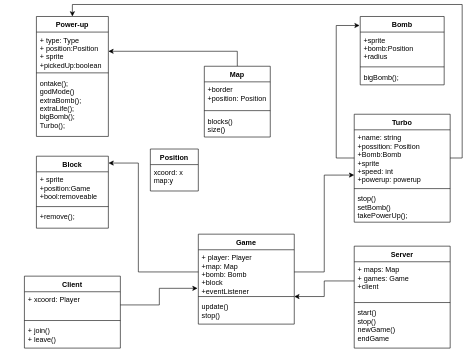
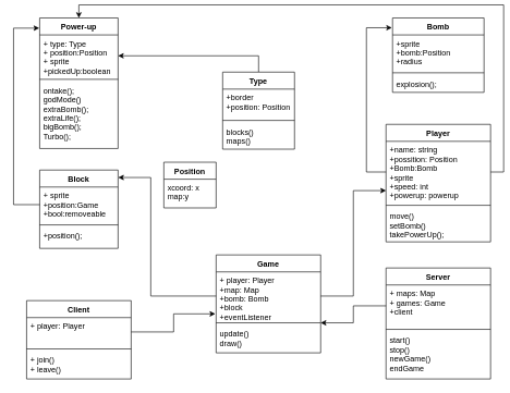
  <mxCell id="0" />
  <mxCell id="1" parent="0" />
  <mxCell id="2" value="Position" style="swimlane;fontStyle=1;childLayout=stackLayout;horizontal=1;startSize=26;fillColor=none;horizontalStack=0;resizeParent=1;resizeParentMax=0;resizeLast=0;collapsible=1;marginBottom=0;" vertex="1" parent="1"><mxGeometry x="250" y="241" width="80" height="70" as="geometry" /></mxCell>
  <mxCell id="3" value="xcoord: x&#10;map:y&#10;&#10;" style="text;strokeColor=none;fillColor=none;align=left;verticalAlign=top;spacingLeft=4;spacingRight=4;overflow=hidden;rotatable=0;points=[[0,0.5],[1,0.5]];portConstraint=eastwest;" vertex="1" parent="2"><mxGeometry y="26" width="80" height="44" as="geometry" /></mxCell>
  <mxCell id="4" style="edgeStyle=orthogonalEdgeStyle;rounded=0;orthogonalLoop=1;jettySize=auto;html=1;exitX=0.5;exitY=0;exitDx=0;exitDy=0;entryX=1;entryY=0.5;entryDx=0;entryDy=0;" edge="1" parent="1" source="5" target="14"><mxGeometry relative="1" as="geometry" /></mxCell>
- <mxCell id="5" value="Map" style="swimlane;fontStyle=1;align=center;verticalAlign=top;childLayout=stackLayout;horizontal=1;startSize=26;horizontalStack=0;resizeParent=1;resizeParentMax=0;resizeLast=0;collapsible=1;marginBottom=0;" parent="1" vertex="1"><mxGeometry x="340" y="103" width="110" height="118" as="geometry" /></mxCell>
+ <mxCell id="5" value="Type" style="swimlane;fontStyle=1;align=center;verticalAlign=top;childLayout=stackLayout;horizontal=1;startSize=26;horizontalStack=0;resizeParent=1;resizeParentMax=0;resizeLast=0;collapsible=1;marginBottom=0;" parent="1" vertex="1"><mxGeometry x="340" y="103" width="110" height="118" as="geometry" /></mxCell>
  <mxCell id="6" value="+border&#10;+position: Position&#10;" style="text;strokeColor=none;fillColor=none;align=left;verticalAlign=top;spacingLeft=4;spacingRight=4;overflow=hidden;rotatable=0;points=[[0,0.5],[1,0.5]];portConstraint=eastwest;" parent="5" vertex="1"><mxGeometry y="26" width="110" height="44" as="geometry" /></mxCell>
  <mxCell id="7" value="" style="line;strokeWidth=1;fillColor=none;align=left;verticalAlign=middle;spacingTop=-1;spacingLeft=3;spacingRight=3;rotatable=0;labelPosition=right;points=[];portConstraint=eastwest;" parent="5" vertex="1"><mxGeometry y="70" width="110" height="8" as="geometry" /></mxCell>
- <mxCell id="8" value="blocks()&#10;size()&#10;&#10;" style="text;strokeColor=none;fillColor=none;align=left;verticalAlign=top;spacingLeft=4;spacingRight=4;overflow=hidden;rotatable=0;points=[[0,0.5],[1,0.5]];portConstraint=eastwest;" parent="5" vertex="1"><mxGeometry y="78" width="110" height="40" as="geometry" /></mxCell>
+ <mxCell id="8" value="blocks()&#10;maps()&#10;&#10;" style="text;strokeColor=none;fillColor=none;align=left;verticalAlign=top;spacingLeft=4;spacingRight=4;overflow=hidden;rotatable=0;points=[[0,0.5],[1,0.5]];portConstraint=eastwest;" parent="5" vertex="1"><mxGeometry y="78" width="110" height="40" as="geometry" /></mxCell>
  <mxCell id="9" value="Block" style="swimlane;fontStyle=1;align=center;verticalAlign=top;childLayout=stackLayout;horizontal=1;startSize=26;horizontalStack=0;resizeParent=1;resizeParentMax=0;resizeLast=0;collapsible=1;marginBottom=0;" parent="1" vertex="1"><mxGeometry x="60" y="253" width="120" height="120" as="geometry"><mxRectangle x="230" y="400" width="70" height="26" as="alternateBounds" /></mxGeometry></mxCell>
  <mxCell id="10" value="+ sprite&#10;+position:Game&#10;+bool:removeable&#10;" style="text;strokeColor=none;fillColor=none;align=left;verticalAlign=top;spacingLeft=4;spacingRight=4;overflow=hidden;rotatable=0;points=[[0,0.5],[1,0.5]];portConstraint=eastwest;" parent="9" vertex="1"><mxGeometry y="26" width="120" height="54" as="geometry" /></mxCell>
  <mxCell id="11" value="" style="line;strokeWidth=1;fillColor=none;align=left;verticalAlign=middle;spacingTop=-1;spacingLeft=3;spacingRight=3;rotatable=0;labelPosition=right;points=[];portConstraint=eastwest;" vertex="1" parent="9"><mxGeometry y="80" width="120" height="8" as="geometry" /></mxCell>
- <mxCell id="12" value="+remove();&#10;&#10;&#10;" style="text;strokeColor=none;fillColor=none;align=left;verticalAlign=top;spacingLeft=4;spacingRight=4;overflow=hidden;rotatable=0;points=[[0,0.5],[1,0.5]];portConstraint=eastwest;" vertex="1" parent="9"><mxGeometry y="88" width="120" height="32" as="geometry" /></mxCell>
+ <mxCell id="12" value="+position();&#10;&#10;&#10;" style="text;strokeColor=none;fillColor=none;align=left;verticalAlign=top;spacingLeft=4;spacingRight=4;overflow=hidden;rotatable=0;points=[[0,0.5],[1,0.5]];portConstraint=eastwest;" vertex="1" parent="9"><mxGeometry y="88" width="120" height="32" as="geometry" /></mxCell>
  <mxCell id="13" value="Power-up" style="swimlane;fontStyle=1;align=center;verticalAlign=top;childLayout=stackLayout;horizontal=1;startSize=26;horizontalStack=0;resizeParent=1;resizeParentMax=0;resizeLast=0;collapsible=1;marginBottom=0;" parent="1" vertex="1"><mxGeometry x="60" y="20" width="120" height="200" as="geometry" /></mxCell>
  <mxCell id="14" value="+ type: Type&#10;+ position:Position&#10;+ sprite&#10;+pickedUp:boolean&#10;&#10;&#10;" style="text;strokeColor=none;fillColor=none;align=left;verticalAlign=top;spacingLeft=4;spacingRight=4;overflow=hidden;rotatable=0;points=[[0,0.5],[1,0.5]];portConstraint=eastwest;" parent="13" vertex="1"><mxGeometry y="26" width="120" height="64" as="geometry" /></mxCell>
  <mxCell id="15" value="" style="line;strokeWidth=1;fillColor=none;align=left;verticalAlign=middle;spacingTop=-1;spacingLeft=3;spacingRight=3;rotatable=0;labelPosition=right;points=[];portConstraint=eastwest;" parent="13" vertex="1"><mxGeometry y="90" width="120" height="8" as="geometry" /></mxCell>
  <mxCell id="16" value="ontake();&#10;godMode()&#10;extraBomb();&#10;extraLife();&#10;bigBomb();&#10;Turbo();&#10;&#10;&#10;&#10;" style="text;strokeColor=none;fillColor=none;align=left;verticalAlign=top;spacingLeft=4;spacingRight=4;overflow=hidden;rotatable=0;points=[[0,0.5],[1,0.5]];portConstraint=eastwest;" parent="13" vertex="1"><mxGeometry y="98" width="120" height="102" as="geometry" /></mxCell>
  <mxCell id="17" value="Bomb" style="swimlane;fontStyle=1;align=center;verticalAlign=top;childLayout=stackLayout;horizontal=1;startSize=26;horizontalStack=0;resizeParent=1;resizeParentMax=0;resizeLast=0;collapsible=1;marginBottom=0;" parent="1" vertex="1"><mxGeometry x="600" y="20" width="140" height="114" as="geometry" /></mxCell>
  <mxCell id="18" value="+sprite&#10;+bomb:Position&#10;+radius&#10;&#10;&#10;" style="text;strokeColor=none;fillColor=none;align=left;verticalAlign=top;spacingLeft=4;spacingRight=4;overflow=hidden;rotatable=0;points=[[0,0.5],[1,0.5]];portConstraint=eastwest;" parent="17" vertex="1"><mxGeometry y="26" width="140" height="54" as="geometry" /></mxCell>
  <mxCell id="19" value="" style="line;strokeWidth=1;fillColor=none;align=left;verticalAlign=middle;spacingTop=-1;spacingLeft=3;spacingRight=3;rotatable=0;labelPosition=right;points=[];portConstraint=eastwest;" parent="17" vertex="1"><mxGeometry y="80" width="140" height="8" as="geometry" /></mxCell>
- <mxCell id="20" value="bigBomb();" style="text;strokeColor=none;fillColor=none;align=left;verticalAlign=top;spacingLeft=4;spacingRight=4;overflow=hidden;rotatable=0;points=[[0,0.5],[1,0.5]];portConstraint=eastwest;" parent="17" vertex="1"><mxGeometry y="88" width="140" height="26" as="geometry" /></mxCell>
- <mxCell id="21" value="Turbo" style="swimlane;fontStyle=1;align=center;verticalAlign=top;childLayout=stackLayout;horizontal=1;startSize=26;horizontalStack=0;resizeParent=1;resizeParentMax=0;resizeLast=0;collapsible=1;marginBottom=0;" parent="1" vertex="1"><mxGeometry x="590" y="183" width="160" height="180" as="geometry" /></mxCell>
+ <mxCell id="20" value="explosion();" style="text;strokeColor=none;fillColor=none;align=left;verticalAlign=top;spacingLeft=4;spacingRight=4;overflow=hidden;rotatable=0;points=[[0,0.5],[1,0.5]];portConstraint=eastwest;" parent="17" vertex="1"><mxGeometry y="88" width="140" height="26" as="geometry" /></mxCell>
+ <mxCell id="21" value="Player" style="swimlane;fontStyle=1;align=center;verticalAlign=top;childLayout=stackLayout;horizontal=1;startSize=26;horizontalStack=0;resizeParent=1;resizeParentMax=0;resizeLast=0;collapsible=1;marginBottom=0;" parent="1" vertex="1"><mxGeometry x="590" y="183" width="160" height="180" as="geometry" /></mxCell>
  <mxCell id="22" value="+name: string&#10;+possition: Position&#10;+Bomb:Bomb&#10;+sprite&#10;+speed: int&#10;+powerup: powerup&#10;&#10;&#10;&#10;" style="text;strokeColor=none;fillColor=none;align=left;verticalAlign=top;spacingLeft=4;spacingRight=4;overflow=hidden;rotatable=0;points=[[0,0.5],[1,0.5]];portConstraint=eastwest;" parent="21" vertex="1"><mxGeometry y="26" width="160" height="94" as="geometry" /></mxCell>
  <mxCell id="23" value="" style="line;strokeWidth=1;fillColor=none;align=left;verticalAlign=middle;spacingTop=-1;spacingLeft=3;spacingRight=3;rotatable=0;labelPosition=right;points=[];portConstraint=eastwest;" parent="21" vertex="1"><mxGeometry y="120" width="160" height="8" as="geometry" /></mxCell>
- <mxCell id="24" value="stop()&#10;setBomb()&#10;takePowerUp();&#10;" style="text;strokeColor=none;fillColor=none;align=left;verticalAlign=top;spacingLeft=4;spacingRight=4;overflow=hidden;rotatable=0;points=[[0,0.5],[1,0.5]];portConstraint=eastwest;" parent="21" vertex="1"><mxGeometry y="128" width="160" height="52" as="geometry" /></mxCell>
+ <mxCell id="24" value="move()&#10;setBomb()&#10;takePowerUp();&#10;" style="text;strokeColor=none;fillColor=none;align=left;verticalAlign=top;spacingLeft=4;spacingRight=4;overflow=hidden;rotatable=0;points=[[0,0.5],[1,0.5]];portConstraint=eastwest;" parent="21" vertex="1"><mxGeometry y="128" width="160" height="52" as="geometry" /></mxCell>
  <mxCell id="25" value="Server" style="swimlane;fontStyle=1;align=center;verticalAlign=top;childLayout=stackLayout;horizontal=1;startSize=26;horizontalStack=0;resizeParent=1;resizeParentMax=0;resizeLast=0;collapsible=1;marginBottom=0;" parent="1" vertex="1"><mxGeometry x="590" y="403" width="160" height="170" as="geometry" /></mxCell>
  <mxCell id="26" value="+ maps: Map&#10;+ games: Game&#10;+client&#10;&#10;" style="text;strokeColor=none;fillColor=none;align=left;verticalAlign=top;spacingLeft=4;spacingRight=4;overflow=hidden;rotatable=0;points=[[0,0.5],[1,0.5]];portConstraint=eastwest;" parent="25" vertex="1"><mxGeometry y="26" width="160" height="64" as="geometry" /></mxCell>
  <mxCell id="27" value="" style="line;strokeWidth=1;fillColor=none;align=left;verticalAlign=middle;spacingTop=-1;spacingLeft=3;spacingRight=3;rotatable=0;labelPosition=right;points=[];portConstraint=eastwest;" parent="25" vertex="1"><mxGeometry y="90" width="160" height="8" as="geometry" /></mxCell>
  <mxCell id="28" value="start()&#10;stop()&#10;newGame()&#10;endGame&#10;&#10;" style="text;strokeColor=none;fillColor=none;align=left;verticalAlign=top;spacingLeft=4;spacingRight=4;overflow=hidden;rotatable=0;points=[[0,0.5],[1,0.5]];portConstraint=eastwest;" parent="25" vertex="1"><mxGeometry y="98" width="160" height="72" as="geometry" /></mxCell>
  <mxCell id="29" style="edgeStyle=orthogonalEdgeStyle;rounded=0;orthogonalLoop=1;jettySize=auto;html=1;exitX=1;exitY=0.5;exitDx=0;exitDy=0;entryX=0;entryY=0.803;entryDx=0;entryDy=0;entryPerimeter=0;" edge="1" parent="1" source="31" target="22"><mxGeometry relative="1" as="geometry"><mxPoint x="580" y="193" as="targetPoint" /><Array as="points"><mxPoint x="540" y="446" /><mxPoint x="540" y="285" /></Array></mxGeometry></mxCell>
  <mxCell id="30" value="Game" style="swimlane;fontStyle=1;align=center;verticalAlign=top;childLayout=stackLayout;horizontal=1;startSize=26;horizontalStack=0;resizeParent=1;resizeParentMax=0;resizeLast=0;collapsible=1;marginBottom=0;" parent="1" vertex="1"><mxGeometry x="330" y="383" width="160" height="150" as="geometry" /></mxCell>
  <mxCell id="31" value="+ player: Player&#10;+map: Map&#10;+bomb: Bomb&#10;+block&#10;+eventListener&#10;&#10;" style="text;strokeColor=none;fillColor=none;align=left;verticalAlign=top;spacingLeft=4;spacingRight=4;overflow=hidden;rotatable=0;points=[[0,0.5],[1,0.5]];portConstraint=eastwest;" parent="30" vertex="1"><mxGeometry y="26" width="160" height="74" as="geometry" /></mxCell>
  <mxCell id="32" value="" style="line;strokeWidth=1;fillColor=none;align=left;verticalAlign=middle;spacingTop=-1;spacingLeft=3;spacingRight=3;rotatable=0;labelPosition=right;points=[];portConstraint=eastwest;" parent="30" vertex="1"><mxGeometry y="100" width="160" height="8" as="geometry" /></mxCell>
- <mxCell id="33" value="update()&#10;stop()&#10;&#10;" style="text;strokeColor=none;fillColor=none;align=left;verticalAlign=top;spacingLeft=4;spacingRight=4;overflow=hidden;rotatable=0;points=[[0,0.5],[1,0.5]];portConstraint=eastwest;" vertex="1" parent="30"><mxGeometry y="108" width="160" height="42" as="geometry" /></mxCell>
+ <mxCell id="33" value="update()&#10;draw()&#10;&#10;" style="text;strokeColor=none;fillColor=none;align=left;verticalAlign=top;spacingLeft=4;spacingRight=4;overflow=hidden;rotatable=0;points=[[0,0.5],[1,0.5]];portConstraint=eastwest;" vertex="1" parent="30"><mxGeometry y="108" width="160" height="42" as="geometry" /></mxCell>
  <mxCell id="34" style="edgeStyle=orthogonalEdgeStyle;rounded=0;orthogonalLoop=1;jettySize=auto;html=1;exitX=0;exitY=0.5;exitDx=0;exitDy=0;entryX=1.002;entryY=0.095;entryDx=0;entryDy=0;entryPerimeter=0;" edge="1" parent="1" source="31" target="9"><mxGeometry relative="1" as="geometry"><Array as="points"><mxPoint x="230" y="446" /><mxPoint x="230" y="264" /></Array></mxGeometry></mxCell>
  <mxCell id="35" style="edgeStyle=orthogonalEdgeStyle;rounded=0;orthogonalLoop=1;jettySize=auto;html=1;exitX=1;exitY=0.5;exitDx=0;exitDy=0;entryX=0.5;entryY=0;entryDx=0;entryDy=0;" edge="1" parent="1" source="22" target="13"><mxGeometry relative="1" as="geometry" /></mxCell>
  <mxCell id="36" style="edgeStyle=orthogonalEdgeStyle;rounded=0;orthogonalLoop=1;jettySize=auto;html=1;" edge="1" parent="1"><mxGeometry relative="1" as="geometry"><mxPoint x="590" y="256" as="sourcePoint" /><mxPoint x="599" y="35" as="targetPoint" /><Array as="points"><mxPoint x="560" y="256" /><mxPoint x="560" y="35" /></Array></mxGeometry></mxCell>
+ <mxCell id="37" style="edgeStyle=orthogonalEdgeStyle;rounded=0;orthogonalLoop=1;jettySize=auto;html=1;exitX=0;exitY=0.5;exitDx=0;exitDy=0;entryX=-0.005;entryY=0.078;entryDx=0;entryDy=0;entryPerimeter=0;" edge="1" parent="1" source="10" target="13"><mxGeometry relative="1" as="geometry"><Array as="points"><mxPoint x="20" y="306" /><mxPoint x="20" y="36" /></Array></mxGeometry></mxCell>
  <mxCell id="38" value="Client" style="swimlane;fontStyle=1;align=center;verticalAlign=top;childLayout=stackLayout;horizontal=1;startSize=26;horizontalStack=0;resizeParent=1;resizeParentMax=0;resizeLast=0;collapsible=1;marginBottom=0;" parent="1" vertex="1"><mxGeometry x="40" y="453" width="160" height="120" as="geometry" /></mxCell>
- <mxCell id="39" value="+ xcoord: Player&#10;&#10;" style="text;strokeColor=none;fillColor=none;align=left;verticalAlign=top;spacingLeft=4;spacingRight=4;overflow=hidden;rotatable=0;points=[[0,0.5],[1,0.5]];portConstraint=eastwest;" parent="38" vertex="1"><mxGeometry y="26" width="160" height="44" as="geometry" /></mxCell>
+ <mxCell id="39" value="+ player: Player&#10;&#10;" style="text;strokeColor=none;fillColor=none;align=left;verticalAlign=top;spacingLeft=4;spacingRight=4;overflow=hidden;rotatable=0;points=[[0,0.5],[1,0.5]];portConstraint=eastwest;" parent="38" vertex="1"><mxGeometry y="26" width="160" height="44" as="geometry" /></mxCell>
  <mxCell id="40" value="" style="line;strokeWidth=1;fillColor=none;align=left;verticalAlign=middle;spacingTop=-1;spacingLeft=3;spacingRight=3;rotatable=0;labelPosition=right;points=[];portConstraint=eastwest;" parent="38" vertex="1"><mxGeometry y="70" width="160" height="8" as="geometry" /></mxCell>
  <mxCell id="41" value="+ join()&#10;+ leave()&#10;" style="text;strokeColor=none;fillColor=none;align=left;verticalAlign=top;spacingLeft=4;spacingRight=4;overflow=hidden;rotatable=0;points=[[0,0.5],[1,0.5]];portConstraint=eastwest;" parent="38" vertex="1"><mxGeometry y="78" width="160" height="42" as="geometry" /></mxCell>
  <mxCell id="42" style="edgeStyle=orthogonalEdgeStyle;rounded=0;orthogonalLoop=1;jettySize=auto;html=1;exitX=0;exitY=0.5;exitDx=0;exitDy=0;" edge="1" parent="1" source="26" target="32"><mxGeometry relative="1" as="geometry" /></mxCell>
  <mxCell id="43" style="edgeStyle=orthogonalEdgeStyle;rounded=0;orthogonalLoop=1;jettySize=auto;html=1;exitX=1;exitY=0.5;exitDx=0;exitDy=0;entryX=-0.008;entryY=0.869;entryDx=0;entryDy=0;entryPerimeter=0;" edge="1" parent="1" source="39" target="31"><mxGeometry relative="1" as="geometry" /></mxCell>
